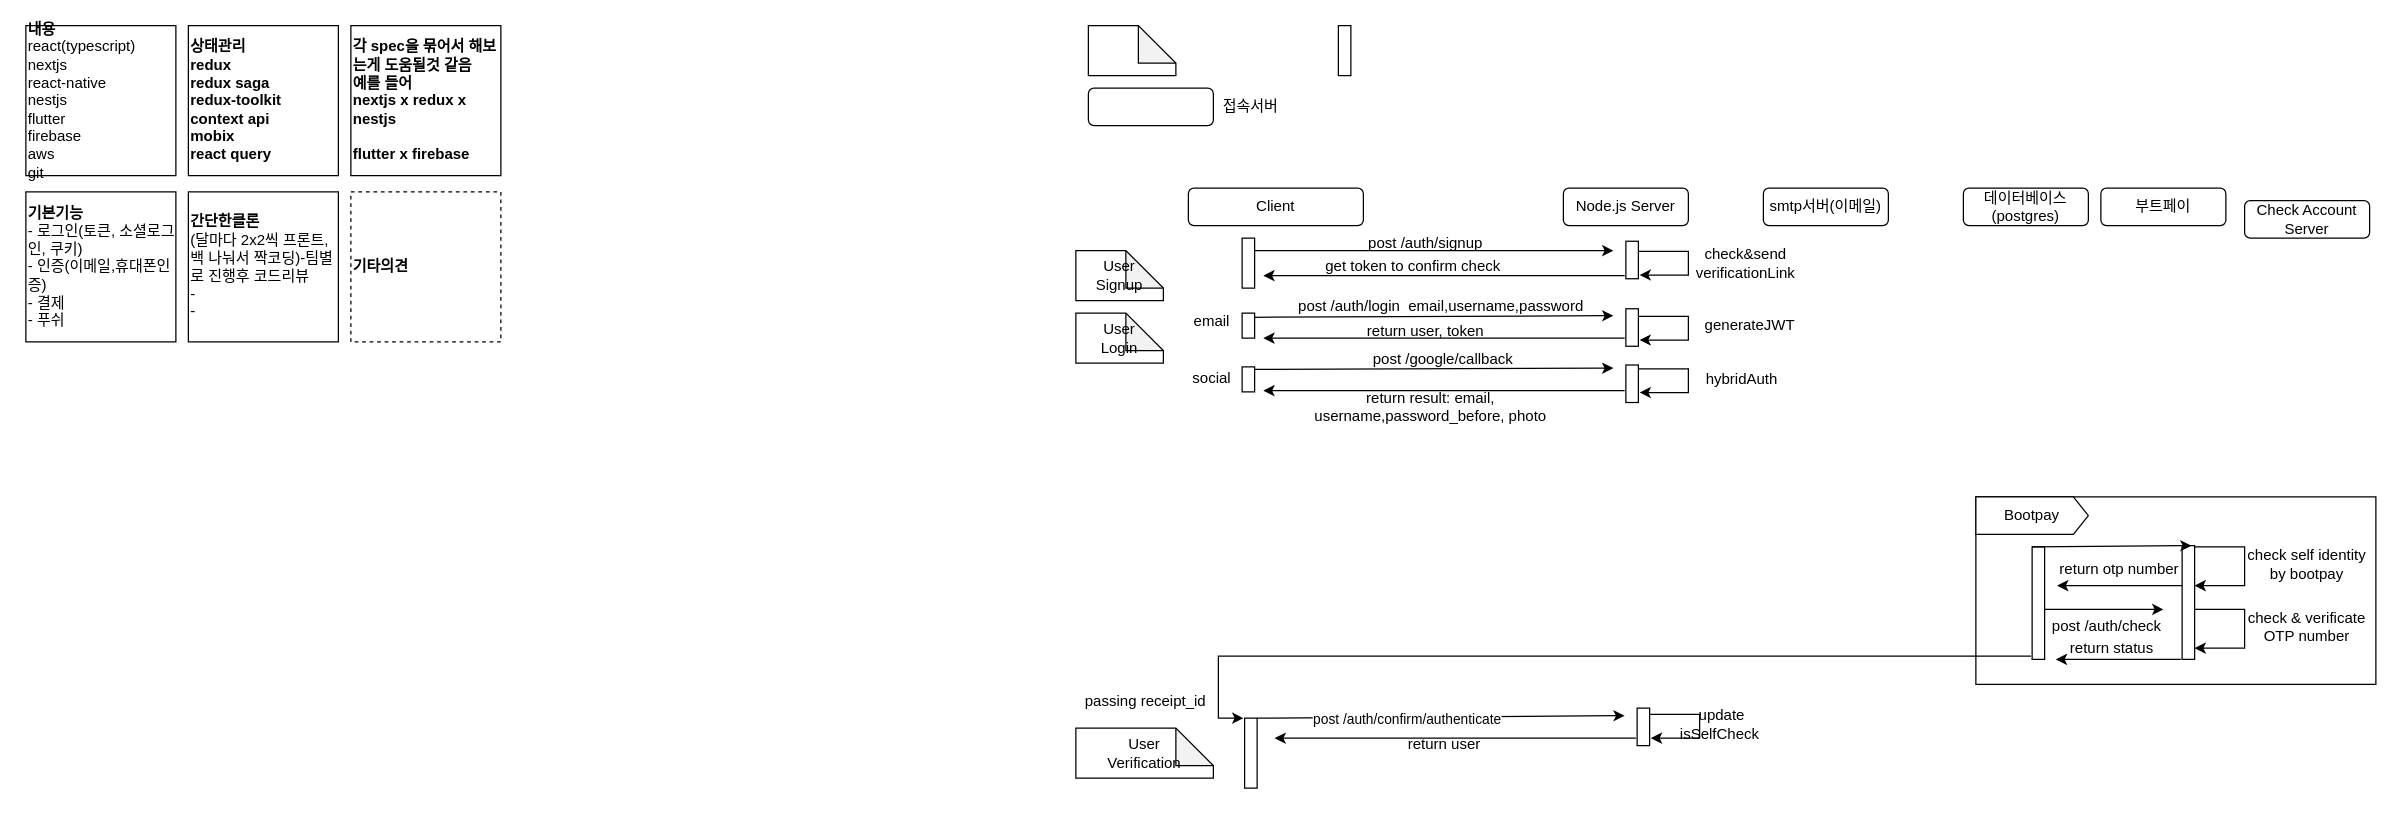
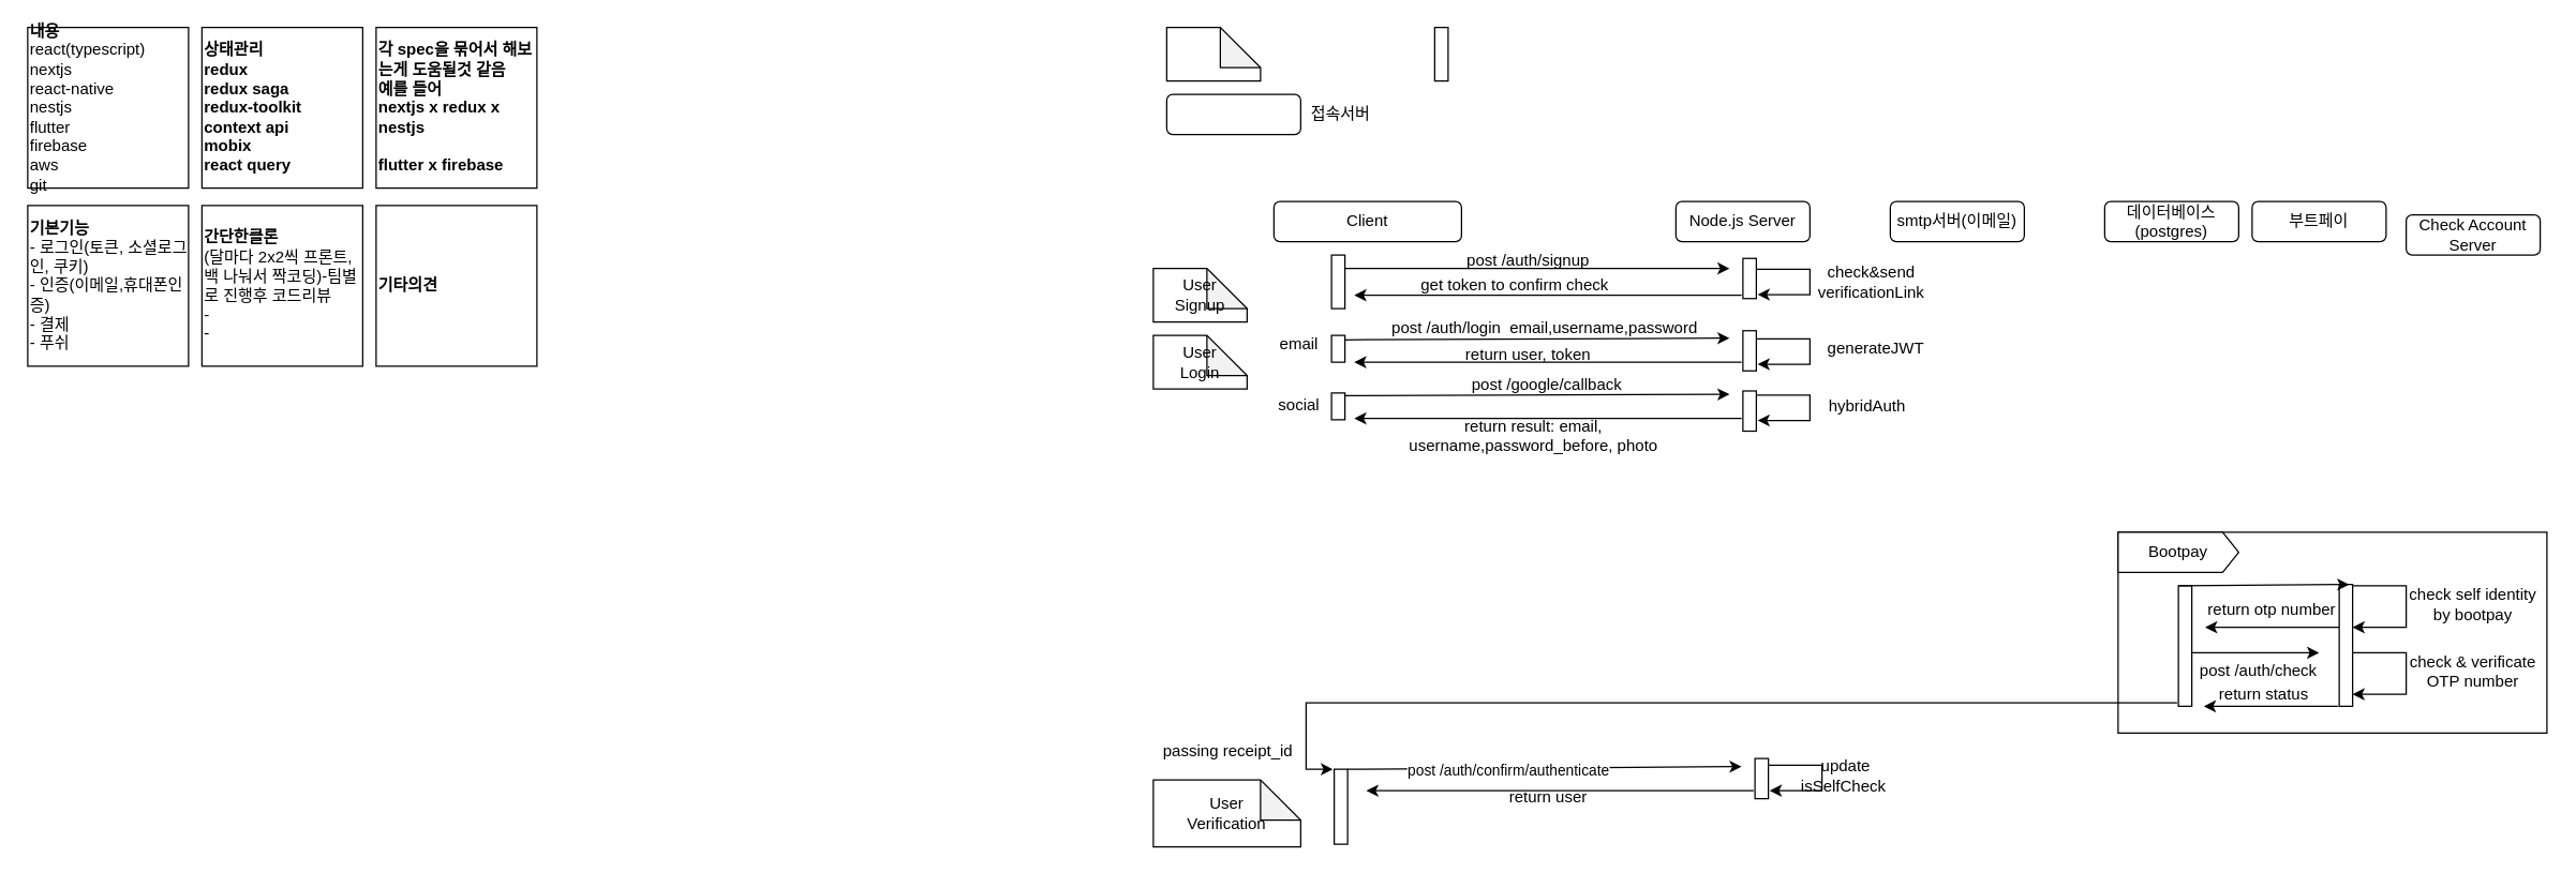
  <mxCell id="0" />
  <mxCell id="1" parent="0" />
  <mxCell id="2" value="&lt;b&gt;기본기능&lt;/b&gt;&lt;br&gt;- 로그인(토큰, 소셜로그인, 쿠키)&lt;br&gt;- 인증(이메일,휴대폰인증)&lt;br&gt;- 결제&lt;br&gt;- 푸쉬" style="whiteSpace=wrap;html=1;aspect=fixed;align=left;" vertex="1" parent="1"><mxGeometry x="20" y="153" width="120" height="120" as="geometry" /></mxCell>
  <mxCell id="3" value="&lt;b&gt;내용&lt;/b&gt;&lt;br&gt;react(typescript)&lt;br&gt;nextjs&lt;br&gt;react-native&lt;br&gt;nestjs&lt;br&gt;flutter&lt;br&gt;firebase&lt;br&gt;aws&lt;br&gt;git" style="whiteSpace=wrap;html=1;aspect=fixed;align=left;" vertex="1" parent="1"><mxGeometry x="20" y="20" width="120" height="120" as="geometry" /></mxCell>
  <mxCell id="4" value="&lt;b&gt;간단한클론&lt;/b&gt;&lt;br&gt;(달마다 2x2씩 프론트,백 나눠서 짝코딩)-팀별로 진행후 코드리뷰&lt;br&gt;-&lt;br&gt;-" style="whiteSpace=wrap;html=1;aspect=fixed;align=left;" vertex="1" parent="1"><mxGeometry x="150" y="153" width="120" height="120" as="geometry" /></mxCell>
  <mxCell id="5" value="&lt;b&gt;상태관리&lt;br&gt;redux&amp;nbsp; &lt;br&gt;redux saga&lt;br&gt;redux-toolkit&lt;br&gt;context api&lt;br&gt;mobix&lt;br&gt;react query&lt;br&gt;&lt;/b&gt;" style="whiteSpace=wrap;html=1;aspect=fixed;align=left;" vertex="1" parent="1"><mxGeometry x="150" y="20" width="120" height="120" as="geometry" /></mxCell>
  <mxCell id="6" value="Client" style="rounded=1;whiteSpace=wrap;html=1;" vertex="1" parent="1"><mxGeometry x="950" y="150" width="140" height="30" as="geometry" /></mxCell>
  <mxCell id="7" value="데이터베이스(postgres)" style="rounded=1;whiteSpace=wrap;html=1;" vertex="1" parent="1"><mxGeometry x="1570" y="150" width="100" height="30" as="geometry" /></mxCell>
  <mxCell id="8" value="Node.js Server" style="rounded=1;whiteSpace=wrap;html=1;" vertex="1" parent="1"><mxGeometry x="1250" y="150" width="100" height="30" as="geometry" /></mxCell>
  <mxCell id="9" value="부트페이" style="rounded=1;whiteSpace=wrap;html=1;" vertex="1" parent="1"><mxGeometry x="1680" y="150" width="100" height="30" as="geometry" /></mxCell>
  <mxCell id="10" value="Check Account&lt;br&gt;Server&lt;br&gt;" style="rounded=1;whiteSpace=wrap;html=1;" vertex="1" parent="1"><mxGeometry x="1795" y="160" width="100" height="30" as="geometry" /></mxCell>
  <mxCell id="11" value="" style="rounded=0;whiteSpace=wrap;html=1;" vertex="1" parent="1"><mxGeometry x="1580" y="397" width="320" height="150" as="geometry" /></mxCell>
  <mxCell id="12" value="Bootpay" style="shape=loopLimit;whiteSpace=wrap;html=1;direction=south;rounded=0;" vertex="1" parent="1"><mxGeometry x="1580" y="397" width="90" height="30" as="geometry" /></mxCell>
  <mxCell id="13" value="" style="rounded=0;whiteSpace=wrap;html=1;" vertex="1" parent="1"><mxGeometry x="1625" y="437" width="10" height="90" as="geometry" /></mxCell>
  <mxCell id="14" value="" style="rounded=0;whiteSpace=wrap;html=1;" vertex="1" parent="1"><mxGeometry x="1745" y="436" width="10" height="91" as="geometry" /></mxCell>
  <mxCell id="15" value="" style="endArrow=classic;html=1;rounded=0;entryX=0.75;entryY=0;entryDx=0;entryDy=0;" edge="1" parent="1" target="14"><mxGeometry width="50" height="50" relative="1" as="geometry"><mxPoint x="1625" y="437" as="sourcePoint" /><mxPoint x="1685" y="437" as="targetPoint" /></mxGeometry></mxCell>
  <mxCell id="16" value="" style="endArrow=classic;html=1;rounded=0;edgeStyle=orthogonalEdgeStyle;" edge="1" parent="1"><mxGeometry width="50" height="50" relative="1" as="geometry"><mxPoint x="1755" y="437" as="sourcePoint" /><mxPoint x="1755" y="468" as="targetPoint" /><Array as="points"><mxPoint x="1795" y="437" /><mxPoint x="1795" y="468" /><mxPoint x="1755" y="468" /></Array></mxGeometry></mxCell>
  <mxCell id="17" value="check self identity by bootpay" style="text;strokeColor=none;align=center;fillColor=none;html=1;verticalAlign=middle;whiteSpace=wrap;rounded=0;" vertex="1" parent="1"><mxGeometry x="1790" y="436" width="110" height="30" as="geometry" /></mxCell>
  <mxCell id="18" value="" style="endArrow=classic;html=1;rounded=0;" edge="1" parent="1"><mxGeometry width="50" height="50" relative="1" as="geometry"><mxPoint x="1745" y="468" as="sourcePoint" /><mxPoint x="1645" y="468" as="targetPoint" /></mxGeometry></mxCell>
  <mxCell id="19" value="return otp number" style="text;strokeColor=none;align=center;fillColor=none;html=1;verticalAlign=middle;whiteSpace=wrap;rounded=0;" vertex="1" parent="1"><mxGeometry x="1645" y="440" width="100" height="30" as="geometry" /></mxCell>
  <mxCell id="20" value="" style="endArrow=classic;html=1;rounded=0;" edge="1" parent="1"><mxGeometry width="50" height="50" relative="1" as="geometry"><mxPoint x="1635" y="487" as="sourcePoint" /><mxPoint x="1730" y="487" as="targetPoint" /></mxGeometry></mxCell>
  <mxCell id="21" value="post /auth/check" style="text;strokeColor=none;align=center;fillColor=none;html=1;verticalAlign=middle;whiteSpace=wrap;rounded=0;" vertex="1" parent="1"><mxGeometry x="1635" y="486" width="100" height="30" as="geometry" /></mxCell>
  <mxCell id="22" value="" style="endArrow=classic;html=1;rounded=0;edgeStyle=orthogonalEdgeStyle;" edge="1" parent="1"><mxGeometry width="50" height="50" relative="1" as="geometry"><mxPoint x="1755" y="487" as="sourcePoint" /><mxPoint x="1755" y="518" as="targetPoint" /><Array as="points"><mxPoint x="1795" y="487" /><mxPoint x="1795" y="518" /><mxPoint x="1755" y="518" /></Array></mxGeometry></mxCell>
  <mxCell id="23" value="check &amp;amp; verificate OTP number" style="text;strokeColor=none;align=center;fillColor=none;html=1;verticalAlign=middle;whiteSpace=wrap;rounded=0;" vertex="1" parent="1"><mxGeometry x="1790" y="486" width="110" height="30" as="geometry" /></mxCell>
  <mxCell id="24" value="return status" style="text;strokeColor=none;align=center;fillColor=none;html=1;verticalAlign=middle;whiteSpace=wrap;rounded=0;" vertex="1" parent="1"><mxGeometry x="1639" y="503" width="100" height="30" as="geometry" /></mxCell>
  <mxCell id="25" value="" style="endArrow=classic;html=1;rounded=0;" edge="1" parent="1"><mxGeometry width="50" height="50" relative="1" as="geometry"><mxPoint x="1744" y="527" as="sourcePoint" /><mxPoint x="1644" y="527" as="targetPoint" /></mxGeometry></mxCell>
- <mxCell id="26" value="User&lt;br&gt;Verification" style="shape=note;whiteSpace=wrap;html=1;backgroundOutline=1;darkOpacity=0.05;" vertex="1" parent="1"><mxGeometry x="860" y="582" width="110" height="40" as="geometry" /></mxCell>
+ <mxCell id="26" value="User&lt;br&gt;Verification" style="shape=note;whiteSpace=wrap;html=1;backgroundOutline=1;darkOpacity=0.05;" vertex="1" parent="1"><mxGeometry x="860" y="582" width="110" height="50" as="geometry" /></mxCell>
  <mxCell id="27" value="" style="rounded=0;whiteSpace=wrap;html=1;" vertex="1" parent="1"><mxGeometry x="995" y="574" width="10" height="56" as="geometry" /></mxCell>
  <mxCell id="28" value="" style="rounded=0;whiteSpace=wrap;html=1;" vertex="1" parent="1"><mxGeometry x="1300" y="192.5" width="10" height="30" as="geometry" /></mxCell>
  <mxCell id="29" value="" style="endArrow=classic;html=1;rounded=0;edgeStyle=orthogonalEdgeStyle;exitX=-0.096;exitY=0.97;exitDx=0;exitDy=0;exitPerimeter=0;" edge="1" parent="1" source="13"><mxGeometry width="50" height="50" relative="1" as="geometry"><mxPoint x="1000" y="524" as="sourcePoint" /><mxPoint x="994" y="574" as="targetPoint" /><Array as="points"><mxPoint x="974" y="524" /><mxPoint x="974" y="574" /></Array></mxGeometry></mxCell>
  <mxCell id="30" value="passing receipt_id" style="text;strokeColor=none;align=center;fillColor=none;html=1;verticalAlign=middle;whiteSpace=wrap;rounded=0;" vertex="1" parent="1"><mxGeometry x="860" y="547" width="112" height="27" as="geometry" /></mxCell>
  <mxCell id="31" value="" style="endArrow=classic;html=1;rounded=0;entryX=0;entryY=0.5;entryDx=0;entryDy=0;" edge="1" parent="1"><mxGeometry width="50" height="50" relative="1" as="geometry"><mxPoint x="1005" y="574" as="sourcePoint" /><mxPoint x="1299" y="572" as="targetPoint" /></mxGeometry></mxCell>
  <mxCell id="32" value="post /auth/confirm/authenticate" style="edgeLabel;html=1;align=center;verticalAlign=middle;resizable=0;points=[];" vertex="1" connectable="0" parent="31"><mxGeometry x="-0.189" y="-1" relative="1" as="geometry"><mxPoint as="offset" /></mxGeometry></mxCell>
  <mxCell id="33" value="" style="rounded=0;whiteSpace=wrap;html=1;" vertex="1" parent="1"><mxGeometry x="993" y="190" width="10" height="40" as="geometry" /></mxCell>
  <mxCell id="34" value="User&lt;br&gt;Signup" style="shape=note;whiteSpace=wrap;html=1;backgroundOutline=1;darkOpacity=0.05;" vertex="1" parent="1"><mxGeometry x="860" y="200" width="70" height="40" as="geometry" /></mxCell>
  <mxCell id="35" value="" style="endArrow=classic;html=1;rounded=0;" edge="1" parent="1"><mxGeometry width="50" height="50" relative="1" as="geometry"><mxPoint x="1003" y="200" as="sourcePoint" /><mxPoint x="1290" y="200" as="targetPoint" /></mxGeometry></mxCell>
  <mxCell id="36" value="post /auth/signup" style="text;strokeColor=none;align=center;fillColor=none;html=1;verticalAlign=middle;whiteSpace=wrap;rounded=0;" vertex="1" parent="1"><mxGeometry x="1090" y="190" width="100" height="8" as="geometry" /></mxCell>
  <mxCell id="37" value="" style="endArrow=classic;html=1;rounded=0;edgeStyle=orthogonalEdgeStyle;" edge="1" parent="1"><mxGeometry width="50" height="50" relative="1" as="geometry"><mxPoint x="1310" y="200.5" as="sourcePoint" /><mxPoint x="1311" y="219.5" as="targetPoint" /><Array as="points"><mxPoint x="1350" y="200.5" /><mxPoint x="1350" y="219.5" /></Array></mxGeometry></mxCell>
  <mxCell id="38" value="check&amp;amp;send verificationLink" style="text;strokeColor=none;align=center;fillColor=none;html=1;verticalAlign=middle;whiteSpace=wrap;rounded=0;" vertex="1" parent="1"><mxGeometry x="1341" y="197.5" width="110" height="25" as="geometry" /></mxCell>
  <mxCell id="39" value="" style="endArrow=classic;html=1;rounded=0;exitX=-0.236;exitY=0.102;exitDx=0;exitDy=0;exitPerimeter=0;" edge="1" parent="1"><mxGeometry width="50" height="50" relative="1" as="geometry"><mxPoint x="1299" y="219.968" as="sourcePoint" /><mxPoint x="1010" y="220" as="targetPoint" /></mxGeometry></mxCell>
  <mxCell id="40" value="get token to confirm check" style="text;strokeColor=none;align=center;fillColor=none;html=1;verticalAlign=middle;whiteSpace=wrap;rounded=0;" vertex="1" parent="1"><mxGeometry x="1050" y="208" width="160" height="10" as="geometry" /></mxCell>
  <mxCell id="41" value="User&lt;br&gt;Login" style="shape=note;whiteSpace=wrap;html=1;backgroundOutline=1;darkOpacity=0.05;" vertex="1" parent="1"><mxGeometry x="860" y="250" width="70" height="40" as="geometry" /></mxCell>
  <mxCell id="42" value="" style="rounded=0;whiteSpace=wrap;html=1;" vertex="1" parent="1"><mxGeometry x="993" y="250" width="10" height="20" as="geometry" /></mxCell>
  <mxCell id="43" value="" style="endArrow=classic;html=1;rounded=0;exitX=0.952;exitY=0.167;exitDx=0;exitDy=0;exitPerimeter=0;" edge="1" parent="1" source="42"><mxGeometry width="50" height="50" relative="1" as="geometry"><mxPoint x="1010" y="252" as="sourcePoint" /><mxPoint x="1290" y="252" as="targetPoint" /></mxGeometry></mxCell>
  <mxCell id="44" value="post /auth/login&amp;nbsp; email,username,password&amp;nbsp;" style="text;strokeColor=none;align=center;fillColor=none;html=1;verticalAlign=middle;whiteSpace=wrap;rounded=0;" vertex="1" parent="1"><mxGeometry x="999" y="240" width="310" height="10" as="geometry" /></mxCell>
  <mxCell id="45" value="" style="endArrow=classic;html=1;rounded=0;edgeStyle=orthogonalEdgeStyle;" edge="1" parent="1"><mxGeometry width="50" height="50" relative="1" as="geometry"><mxPoint x="1310" y="252.5" as="sourcePoint" /><mxPoint x="1311" y="271.5" as="targetPoint" /><Array as="points"><mxPoint x="1350" y="252.5" /><mxPoint x="1350" y="271.5" /></Array></mxGeometry></mxCell>
  <mxCell id="46" value="generateJWT" style="text;strokeColor=none;align=center;fillColor=none;html=1;verticalAlign=middle;whiteSpace=wrap;rounded=0;" vertex="1" parent="1"><mxGeometry x="1356" y="253" width="87" height="13" as="geometry" /></mxCell>
  <mxCell id="47" value="" style="endArrow=classic;html=1;rounded=0;exitX=-0.236;exitY=0.102;exitDx=0;exitDy=0;exitPerimeter=0;" edge="1" parent="1"><mxGeometry width="50" height="50" relative="1" as="geometry"><mxPoint x="1299" y="269.968" as="sourcePoint" /><mxPoint x="1010" y="270" as="targetPoint" /></mxGeometry></mxCell>
  <mxCell id="48" value="return user, token" style="text;strokeColor=none;align=center;fillColor=none;html=1;verticalAlign=middle;whiteSpace=wrap;rounded=0;" vertex="1" parent="1"><mxGeometry x="1060" y="260" width="160" height="10" as="geometry" /></mxCell>
  <mxCell id="49" value="" style="rounded=0;whiteSpace=wrap;html=1;" vertex="1" parent="1"><mxGeometry x="993" y="293" width="10" height="20" as="geometry" /></mxCell>
  <mxCell id="50" value="social" style="text;strokeColor=none;align=center;fillColor=none;html=1;verticalAlign=middle;whiteSpace=wrap;rounded=0;" vertex="1" parent="1"><mxGeometry x="950" y="291" width="38" height="22" as="geometry" /></mxCell>
  <mxCell id="51" value="email&lt;br&gt;" style="text;strokeColor=none;align=center;fillColor=none;html=1;verticalAlign=middle;whiteSpace=wrap;rounded=0;" vertex="1" parent="1"><mxGeometry x="950" y="247" width="38" height="20" as="geometry" /></mxCell>
  <mxCell id="52" value="" style="endArrow=classic;html=1;rounded=0;exitX=0.952;exitY=0.167;exitDx=0;exitDy=0;exitPerimeter=0;" edge="1" parent="1"><mxGeometry width="50" height="50" relative="1" as="geometry"><mxPoint x="1003" y="295" as="sourcePoint" /><mxPoint x="1290" y="294" as="targetPoint" /></mxGeometry></mxCell>
  <mxCell id="53" value="post /google/callback" style="text;strokeColor=none;align=center;fillColor=none;html=1;verticalAlign=middle;whiteSpace=wrap;rounded=0;" vertex="1" parent="1"><mxGeometry x="999" y="282" width="310" height="10" as="geometry" /></mxCell>
  <mxCell id="54" value="" style="endArrow=classic;html=1;rounded=0;exitX=-0.236;exitY=0.102;exitDx=0;exitDy=0;exitPerimeter=0;" edge="1" parent="1"><mxGeometry width="50" height="50" relative="1" as="geometry"><mxPoint x="1299" y="311.968" as="sourcePoint" /><mxPoint x="1010" y="312" as="targetPoint" /></mxGeometry></mxCell>
  <mxCell id="55" value="return result: email, username,password_before, photo" style="text;strokeColor=none;align=center;fillColor=none;html=1;verticalAlign=middle;whiteSpace=wrap;rounded=0;" vertex="1" parent="1"><mxGeometry x="1019" y="320" width="250" height="10" as="geometry" /></mxCell>
  <mxCell id="56" value="" style="endArrow=classic;html=1;rounded=0;edgeStyle=orthogonalEdgeStyle;" edge="1" parent="1"><mxGeometry width="50" height="50" relative="1" as="geometry"><mxPoint x="1310" y="294.5" as="sourcePoint" /><mxPoint x="1311" y="313.5" as="targetPoint" /><Array as="points"><mxPoint x="1350" y="294.5" /><mxPoint x="1350" y="313.5" /></Array></mxGeometry></mxCell>
  <mxCell id="57" value="hybridAuth" style="text;strokeColor=none;align=center;fillColor=none;html=1;verticalAlign=middle;whiteSpace=wrap;rounded=0;" vertex="1" parent="1"><mxGeometry x="1359" y="296.5" width="68" height="12" as="geometry" /></mxCell>
  <mxCell id="58" value="" style="endArrow=classic;html=1;rounded=0;edgeStyle=orthogonalEdgeStyle;" edge="1" parent="1"><mxGeometry width="50" height="50" relative="1" as="geometry"><mxPoint x="1319" y="571" as="sourcePoint" /><mxPoint x="1320" y="590" as="targetPoint" /><Array as="points"><mxPoint x="1359" y="571" /><mxPoint x="1359" y="590" /></Array></mxGeometry></mxCell>
  <mxCell id="59" value="update isSelfCheck&amp;nbsp;" style="text;strokeColor=none;align=center;fillColor=none;html=1;verticalAlign=middle;whiteSpace=wrap;rounded=0;" vertex="1" parent="1"><mxGeometry x="1343" y="573" width="68" height="12" as="geometry" /></mxCell>
  <mxCell id="60" value="" style="endArrow=classic;html=1;rounded=0;exitX=-0.236;exitY=0.102;exitDx=0;exitDy=0;exitPerimeter=0;" edge="1" parent="1"><mxGeometry width="50" height="50" relative="1" as="geometry"><mxPoint x="1308" y="589.998" as="sourcePoint" /><mxPoint x="1019" y="590.03" as="targetPoint" /></mxGeometry></mxCell>
  <mxCell id="61" value="return user" style="text;strokeColor=none;align=center;fillColor=none;html=1;verticalAlign=middle;whiteSpace=wrap;rounded=0;" vertex="1" parent="1"><mxGeometry x="1030" y="590" width="250" height="10" as="geometry" /></mxCell>
  <mxCell id="62" style="edgeStyle=orthogonalEdgeStyle;rounded=0;orthogonalLoop=1;jettySize=auto;html=1;exitX=0.5;exitY=1;exitDx=0;exitDy=0;" edge="1" parent="1" source="27" target="27"><mxGeometry relative="1" as="geometry" /></mxCell>
  <mxCell id="63" value="접속서버" style="text;strokeColor=none;align=center;fillColor=none;html=1;verticalAlign=middle;whiteSpace=wrap;rounded=0;" vertex="1" parent="1"><mxGeometry x="970" y="70" width="60" height="30" as="geometry" /></mxCell>
  <mxCell id="64" value="" style="rounded=0;whiteSpace=wrap;html=1;" vertex="1" parent="1"><mxGeometry x="1300" y="246.5" width="10" height="30" as="geometry" /></mxCell>
  <mxCell id="65" value="" style="rounded=0;whiteSpace=wrap;html=1;" vertex="1" parent="1"><mxGeometry x="1300" y="291.5" width="10" height="30" as="geometry" /></mxCell>
  <mxCell id="66" value="smtp서버(이메일)" style="rounded=1;whiteSpace=wrap;html=1;" vertex="1" parent="1"><mxGeometry x="1410" y="150" width="100" height="30" as="geometry" /></mxCell>
  <mxCell id="67" value="" style="shape=note;whiteSpace=wrap;html=1;backgroundOutline=1;darkOpacity=0.05;" vertex="1" parent="1"><mxGeometry x="870" y="20" width="70" height="40" as="geometry" /></mxCell>
  <mxCell id="68" value="" style="rounded=1;whiteSpace=wrap;html=1;" vertex="1" parent="1"><mxGeometry x="870" y="70" width="100" height="30" as="geometry" /></mxCell>
  <mxCell id="69" value="" style="rounded=0;whiteSpace=wrap;html=1;" vertex="1" parent="1"><mxGeometry x="1309" y="566" width="10" height="30" as="geometry" /></mxCell>
  <mxCell id="70" value="" style="rounded=0;whiteSpace=wrap;html=1;" vertex="1" parent="1"><mxGeometry x="1070" y="20" width="10" height="40" as="geometry" /></mxCell>
  <mxCell id="71" value="&lt;b&gt;각 spec을 묶어서 해보는게 도움될것 같음&amp;nbsp;&lt;br&gt;예를 들어&amp;nbsp;&lt;br&gt;nextjs x redux x nestjs&lt;br&gt;&lt;br&gt;flutter x firebase&lt;br&gt;&lt;/b&gt;" style="whiteSpace=wrap;html=1;aspect=fixed;align=left;" vertex="1" parent="1"><mxGeometry x="280" y="20" width="120" height="120" as="geometry" /></mxCell>
- <mxCell id="72" value="&lt;b&gt;기타의견&lt;/b&gt;" style="whiteSpace=wrap;html=1;aspect=fixed;align=left;dashed=1;" vertex="1" parent="1"><mxGeometry x="280" y="153" width="120" height="120" as="geometry" /></mxCell>
+ <mxCell id="72" value="&lt;b&gt;기타의견&lt;/b&gt;" style="whiteSpace=wrap;html=1;aspect=fixed;align=left;" vertex="1" parent="1"><mxGeometry x="280" y="153" width="120" height="120" as="geometry" /></mxCell>
